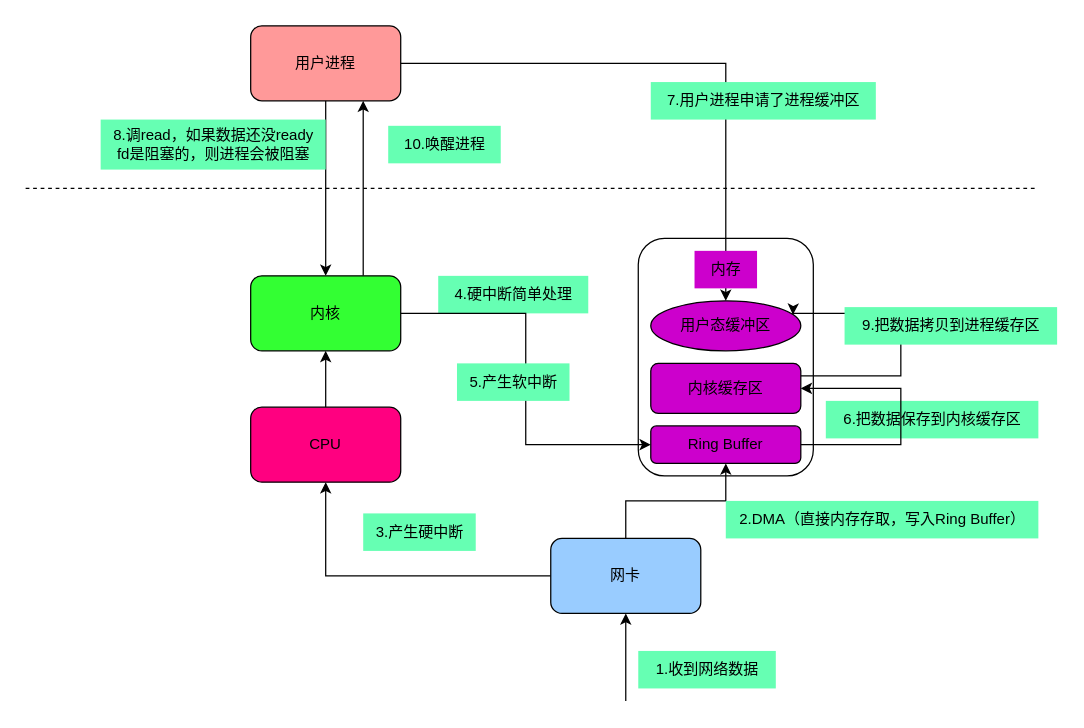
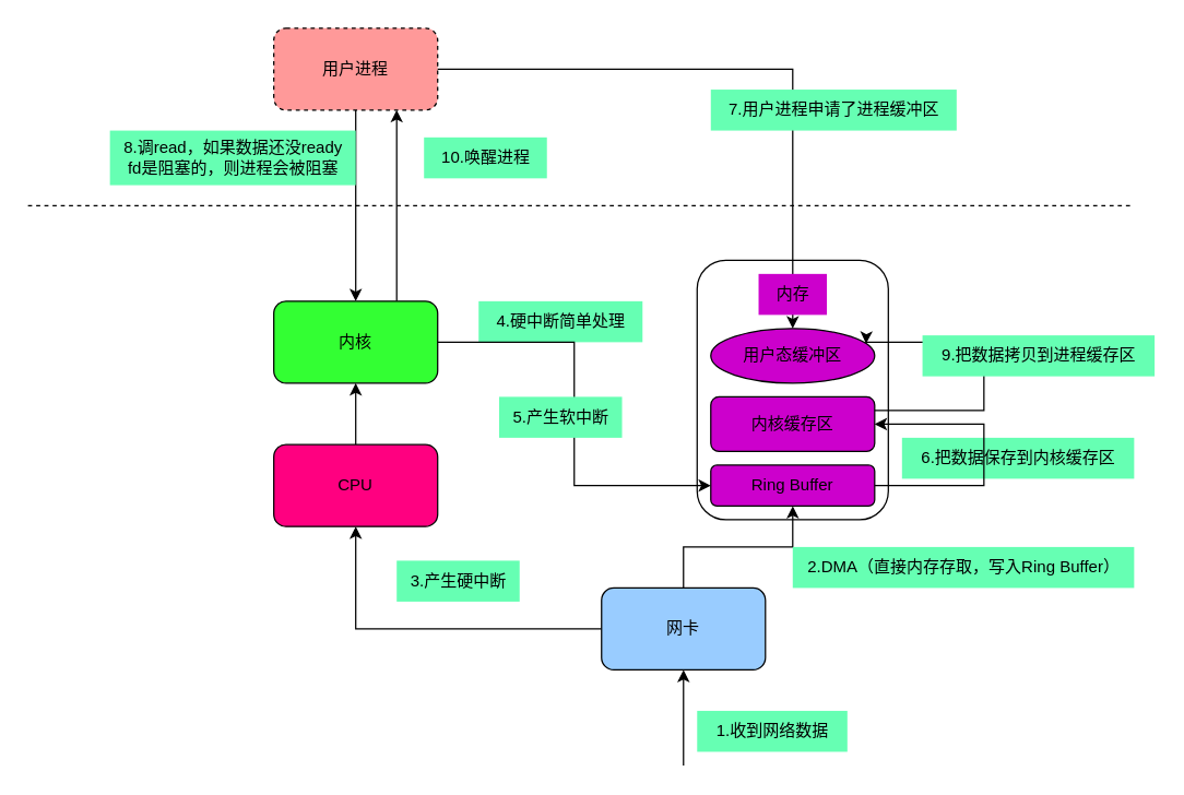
  <mxCell id="0" />
  <mxCell id="1" parent="0" />
  <mxCell id="2" value="6.把数据保存到内核缓存区" style="text;html=1;align=center;verticalAlign=middle;resizable=0;points=[];autosize=1;strokeColor=none;fillColor=#66FFB3;" vertex="1" parent="1"><mxGeometry x="660" y="320" width="170" height="30" as="geometry" /></mxCell>
  <mxCell id="3" value="4.硬中断简单处理" style="text;html=1;align=center;verticalAlign=middle;resizable=0;points=[];autosize=1;strokeColor=none;fillColor=#66FFB3;" vertex="1" parent="1"><mxGeometry x="350" y="220" width="120" height="30" as="geometry" /></mxCell>
  <mxCell id="4" style="edgeStyle=orthogonalEdgeStyle;rounded=0;orthogonalLoop=1;jettySize=auto;html=1;exitX=0.5;exitY=1;exitDx=0;exitDy=0;entryX=0.5;entryY=0;entryDx=0;entryDy=0;" edge="1" parent="1" source="5" target="7"><mxGeometry relative="1" as="geometry" /></mxCell>
- <mxCell id="5" value="用户进程" style="rounded=1;whiteSpace=wrap;html=1;fillColor=#FF9999;" vertex="1" parent="1"><mxGeometry x="200" y="20" width="120" height="60" as="geometry" /></mxCell>
+ <mxCell id="5" value="用户进程" style="rounded=1;whiteSpace=wrap;html=1;fillColor=#FF9999;dashed=1;" vertex="1" parent="1"><mxGeometry x="200" y="20" width="120" height="60" as="geometry" /></mxCell>
  <mxCell id="6" style="edgeStyle=orthogonalEdgeStyle;rounded=0;orthogonalLoop=1;jettySize=auto;html=1;exitX=0.75;exitY=0;exitDx=0;exitDy=0;entryX=0.75;entryY=1;entryDx=0;entryDy=0;" edge="1" parent="1" source="7" target="5"><mxGeometry relative="1" as="geometry" /></mxCell>
  <mxCell id="7" value="内核" style="rounded=1;whiteSpace=wrap;html=1;fillColor=#33FF33;" vertex="1" parent="1"><mxGeometry x="200" y="220" width="120" height="60" as="geometry" /></mxCell>
  <mxCell id="8" style="edgeStyle=orthogonalEdgeStyle;rounded=0;orthogonalLoop=1;jettySize=auto;html=1;exitX=0;exitY=0.5;exitDx=0;exitDy=0;" edge="1" parent="1" source="9" target="13"><mxGeometry relative="1" as="geometry" /></mxCell>
  <mxCell id="9" value="网卡" style="rounded=1;whiteSpace=wrap;html=1;fillColor=#99CCFF;" vertex="1" parent="1"><mxGeometry x="440" y="430" width="120" height="60" as="geometry" /></mxCell>
  <mxCell id="10" value="" style="endArrow=classic;html=1;rounded=0;entryX=0.5;entryY=1;entryDx=0;entryDy=0;" edge="1" parent="1" target="9"><mxGeometry width="50" height="50" relative="1" as="geometry"><mxPoint x="500" y="560" as="sourcePoint" /><mxPoint x="450" y="330" as="targetPoint" /></mxGeometry></mxCell>
  <mxCell id="11" value="1.收到网络数据" style="text;html=1;align=center;verticalAlign=middle;resizable=0;points=[];autosize=1;strokeColor=none;fillColor=#66FFB3;" vertex="1" parent="1"><mxGeometry x="510" y="520" width="110" height="30" as="geometry" /></mxCell>
  <mxCell id="12" style="edgeStyle=orthogonalEdgeStyle;rounded=0;orthogonalLoop=1;jettySize=auto;html=1;exitX=0.5;exitY=0;exitDx=0;exitDy=0;entryX=0.5;entryY=1;entryDx=0;entryDy=0;" edge="1" parent="1" source="13" target="7"><mxGeometry relative="1" as="geometry" /></mxCell>
  <mxCell id="13" value="CPU" style="rounded=1;whiteSpace=wrap;html=1;fillColor=#FF0080;" vertex="1" parent="1"><mxGeometry x="200" y="325" width="120" height="60" as="geometry" /></mxCell>
  <mxCell id="14" value="" style="rounded=1;whiteSpace=wrap;html=1;" vertex="1" parent="1"><mxGeometry x="510" y="190" width="140" height="190" as="geometry" /></mxCell>
  <mxCell id="15" style="edgeStyle=orthogonalEdgeStyle;rounded=0;orthogonalLoop=1;jettySize=auto;html=1;exitX=1;exitY=0.5;exitDx=0;exitDy=0;entryX=1;entryY=0.5;entryDx=0;entryDy=0;" edge="1" parent="1" source="16" target="18"><mxGeometry relative="1" as="geometry"><Array as="points"><mxPoint x="720" y="355" /><mxPoint x="720" y="310" /></Array></mxGeometry></mxCell>
  <mxCell id="16" value="Ring Buffer" style="rounded=1;whiteSpace=wrap;html=1;fillColor=#CC00CC;" vertex="1" parent="1"><mxGeometry x="520" y="340" width="120" height="30" as="geometry" /></mxCell>
  <mxCell id="17" style="edgeStyle=orthogonalEdgeStyle;rounded=0;orthogonalLoop=1;jettySize=auto;html=1;exitX=1;exitY=0.25;exitDx=0;exitDy=0;entryX=1;entryY=0.25;entryDx=0;entryDy=0;" edge="1" parent="1" source="18" target="23"><mxGeometry relative="1" as="geometry"><mxPoint x="690" y="260" as="targetPoint" /><Array as="points"><mxPoint x="720" y="300" /><mxPoint x="720" y="250" /></Array></mxGeometry></mxCell>
  <mxCell id="18" value="内核缓存区" style="rounded=1;whiteSpace=wrap;html=1;fillColor=#cc00cc;" vertex="1" parent="1"><mxGeometry x="520" y="290" width="120" height="40" as="geometry" /></mxCell>
  <mxCell id="19" value="" style="endArrow=classic;html=1;rounded=0;exitX=0.5;exitY=0;exitDx=0;exitDy=0;entryX=0.5;entryY=1;entryDx=0;entryDy=0;edgeStyle=orthogonalEdgeStyle;" edge="1" parent="1" source="9" target="16"><mxGeometry width="50" height="50" relative="1" as="geometry"><mxPoint x="400" y="380" as="sourcePoint" /><mxPoint x="450" y="330" as="targetPoint" /></mxGeometry></mxCell>
  <mxCell id="20" value="2.DMA（直接内存存取，写入Ring Buffer）" style="text;html=1;align=center;verticalAlign=middle;resizable=0;points=[];autosize=1;strokeColor=none;fillColor=#66FFB3;" vertex="1" parent="1"><mxGeometry x="580" y="400" width="250" height="30" as="geometry" /></mxCell>
  <mxCell id="21" value="3.产生硬中断" style="text;html=1;align=center;verticalAlign=middle;resizable=0;points=[];autosize=1;strokeColor=none;fillColor=#66FFB3;" vertex="1" parent="1"><mxGeometry x="290" y="410" width="90" height="30" as="geometry" /></mxCell>
  <mxCell id="22" style="edgeStyle=orthogonalEdgeStyle;rounded=0;orthogonalLoop=1;jettySize=auto;html=1;exitX=1;exitY=0.5;exitDx=0;exitDy=0;entryX=0;entryY=0.5;entryDx=0;entryDy=0;" edge="1" parent="1" source="7" target="16"><mxGeometry relative="1" as="geometry" /></mxCell>
  <mxCell id="23" value="用户态缓冲区" style="ellipse;whiteSpace=wrap;html=1;fillColor=#cc00cc;" vertex="1" parent="1"><mxGeometry x="520" y="240" width="120" height="40" as="geometry" /></mxCell>
  <mxCell id="24" value="9.把数据拷贝到进程缓存区" style="text;html=1;align=center;verticalAlign=middle;resizable=0;points=[];autosize=1;strokeColor=none;fillColor=#66FFB3;" vertex="1" parent="1"><mxGeometry x="675" y="245" width="170" height="30" as="geometry" /></mxCell>
  <mxCell id="25" style="edgeStyle=orthogonalEdgeStyle;rounded=0;orthogonalLoop=1;jettySize=auto;html=1;exitX=1;exitY=0.5;exitDx=0;exitDy=0;entryX=0.5;entryY=0;entryDx=0;entryDy=0;" edge="1" parent="1" source="5" target="23"><mxGeometry relative="1" as="geometry" /></mxCell>
  <mxCell id="26" value="8.调read，如果数据还没ready&lt;br&gt;fd是阻塞的，则进程会被阻塞" style="text;html=1;align=center;verticalAlign=middle;resizable=0;points=[];autosize=1;strokeColor=none;fillColor=#66FFB3;" vertex="1" parent="1"><mxGeometry x="80" y="95" width="180" height="40" as="geometry" /></mxCell>
  <mxCell id="27" value="10.唤醒进程" style="text;html=1;align=center;verticalAlign=middle;resizable=0;points=[];autosize=1;strokeColor=none;fillColor=#66FFB3;" vertex="1" parent="1"><mxGeometry x="310" y="100" width="90" height="30" as="geometry" /></mxCell>
  <mxCell id="28" value="" style="endArrow=none;dashed=1;html=1;rounded=0;" edge="1" parent="1"><mxGeometry width="50" height="50" relative="1" as="geometry"><mxPoint x="20" y="150" as="sourcePoint" /><mxPoint x="830" y="150" as="targetPoint" /></mxGeometry></mxCell>
  <mxCell id="29" value="内存" style="text;html=1;align=center;verticalAlign=middle;resizable=0;points=[];autosize=1;strokeColor=none;fillColor=#cc00cc;" vertex="1" parent="1"><mxGeometry x="555" y="200" width="50" height="30" as="geometry" /></mxCell>
  <mxCell id="30" value="7.用户进程申请了进程缓冲区" style="text;html=1;align=center;verticalAlign=middle;resizable=0;points=[];autosize=1;strokeColor=none;fillColor=#66FFB3;" vertex="1" parent="1"><mxGeometry x="520" y="65" width="180" height="30" as="geometry" /></mxCell>
  <mxCell id="31" value="5.产生软中断" style="text;html=1;align=center;verticalAlign=middle;resizable=0;points=[];autosize=1;strokeColor=none;fillColor=#66FFB3;" vertex="1" parent="1"><mxGeometry x="365" y="290" width="90" height="30" as="geometry" /></mxCell>
